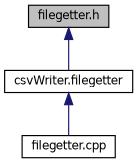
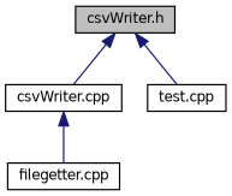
  digraph {
    node [color=black fontname=Helvetica fontsize=10 shape=record]
    edge [color=midnightblue dir=back fontname=Helvetica fontsize=10 labelfontname=Helvetica labelfontsize=10 style=solid]
-   n1 [fillcolor=grey75 fontcolor=black height=0.2 label="filegetter.h" style=filled width=0.4]
-   n2 [height=0.2 label="csvWriter.filegetter" width=0.4]
+   n1 [fillcolor=grey75 fontcolor=black height=0.2 label="csvWriter.h" style=filled width=0.4]
+   n2 [height=0.2 label="csvWriter.cpp" width=0.4]
+   n3 [height=0.2 label="test.cpp" width=0.4]
    n4 [height=0.2 label="filegetter.cpp" width=0.4]
    n1 -> n2
+   n1 -> n3
    n2 -> n4
  }
